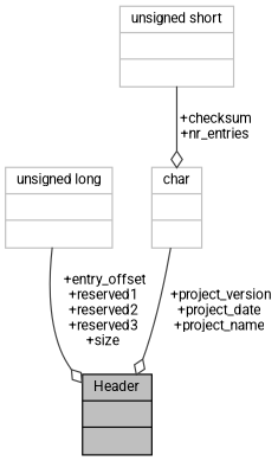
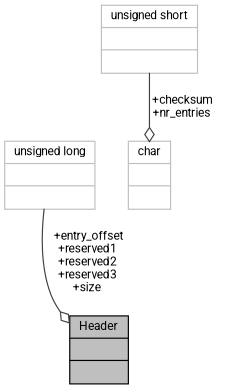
  digraph {
    fontname=Roboto
    node [color=grey75 fillcolor=white fontname=Roboto fontsize=10 shape=record style=filled]
    edge [arrowhead=odiamond color=grey25 fontname=Roboto fontsize=10 labelfontname=Helvetica labelfontsize=10 style=solid]
    n1 [color=black fillcolor=grey75 fontcolor=black height=0.2 label="{Header\n||}" width=0.4]
    n2 [height=0.2 label="{unsigned long\n||}" width=0.4]
    n3 [height=0.2 label="{char\n||}" width=0.4]
    n4 [height=0.2 label="{unsigned short\n||}" width=0.4]
    n2 -> n1 [label=" +entry_offset\n+reserved1\n+reserved2\n+reserved3\n+size"]
-   n3 -> n1 [label=" +project_version\n+project_date\n+project_name"]
    n4 -> n3 [label=" +checksum\n+nr_entries"]
  }
